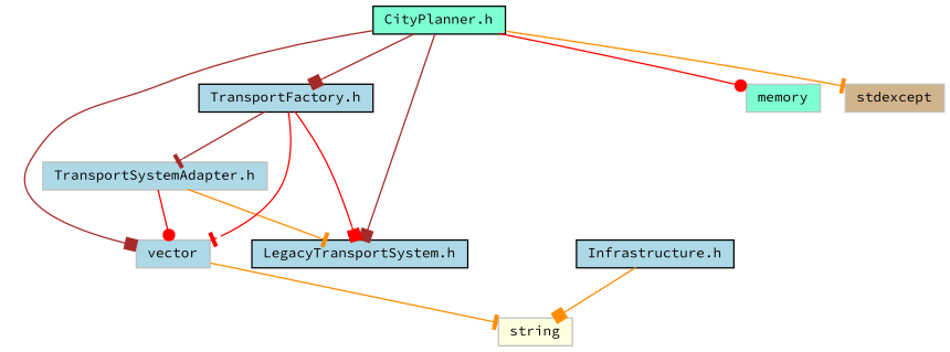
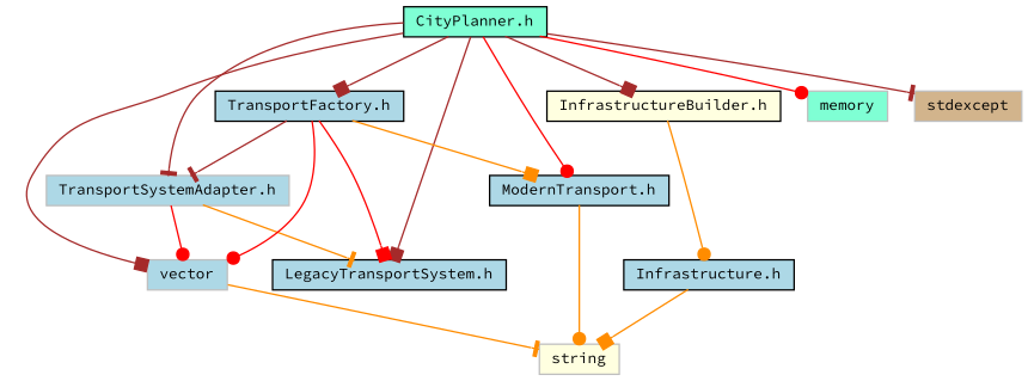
  digraph {
    fontname="Source Code Pro"
    node [color=black fillcolor=lightblue fontname="Source Code Pro" fontsize=10 shape=record style=filled]
    edge [arrowhead=box color=darkorange fontname="Source Code Pro" fontsize=10 labelfontname=Helvetica labelfontsize=10 style=solid]
    n1 [fillcolor=aquamarine fontcolor=black height=0.2 label="CityPlanner.h" width=0.4]
+   n2 [fillcolor=lightyellow height=0.2 label="InfrastructureBuilder.h" width=0.4]
    n3 [color=grey75 height=0.2 label=vector width=0.4]
    n4 [color=grey75 fillcolor=aquamarine height=0.2 label=memory width=0.4]
    n5 [color=grey75 fillcolor=tan height=0.2 label=stdexcept width=0.4]
+   n6 [height=0.2 label="ModernTransport.h" width=0.4]
    n7 [height=0.2 label="LegacyTransportSystem.h" width=0.4]
    n8 [color=grey75 height=0.2 label="TransportSystemAdapter.h" width=0.4]
    n9 [height=0.2 label="TransportFactory.h" width=0.4]
    n10 [height=0.2 label="Infrastructure.h" width=0.4]
    n11 [color=grey75 fillcolor=lightyellow height=0.2 label=string width=0.4]
+   n1 -> n2 [color=brown]
    n1 -> n3 [color=brown]
    n1 -> n4 [arrowhead=dot color=red]
-   n1 -> n5 [arrowhead=tee]
+   n1 -> n5 [arrowhead=tee color=brown]
+   n1 -> n6 [arrowhead=dot color=red]
    n1 -> n7 [color=brown]
+   n1 -> n8 [arrowhead=tee color=brown]
    n1 -> n9 [color=brown]
+   n2 -> n10 [arrowhead=dot]
    n3 -> n11 [arrowhead=tee]
+   n6 -> n11 [arrowhead=dot]
    n8 -> n3 [arrowhead=dot color=red]
    n8 -> n7 [arrowhead=tee]
-   n9 -> n3 [arrowhead=tee color=red]
+   n9 -> n3 [arrowhead=dot color=red]
+   n9 -> n6
    n9 -> n7 [color=red]
    n9 -> n8 [arrowhead=tee color=brown]
    n10 -> n11
  }
